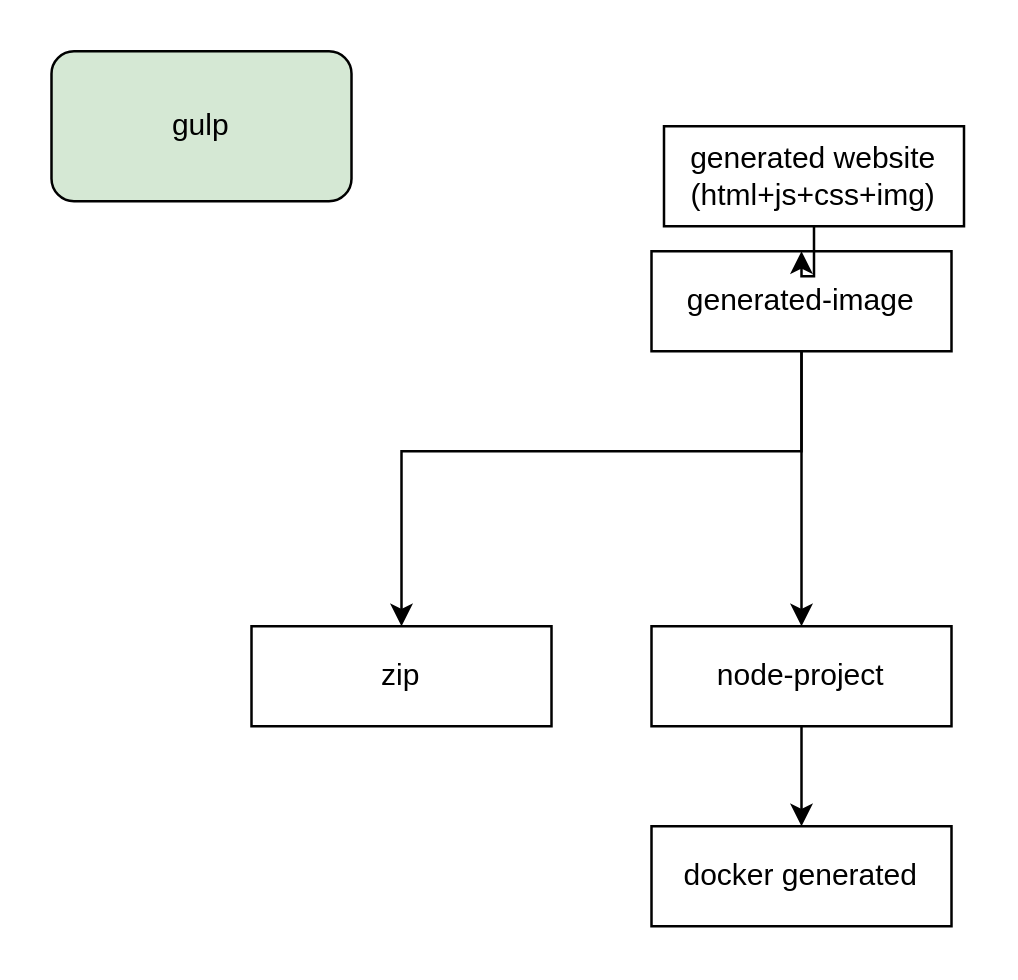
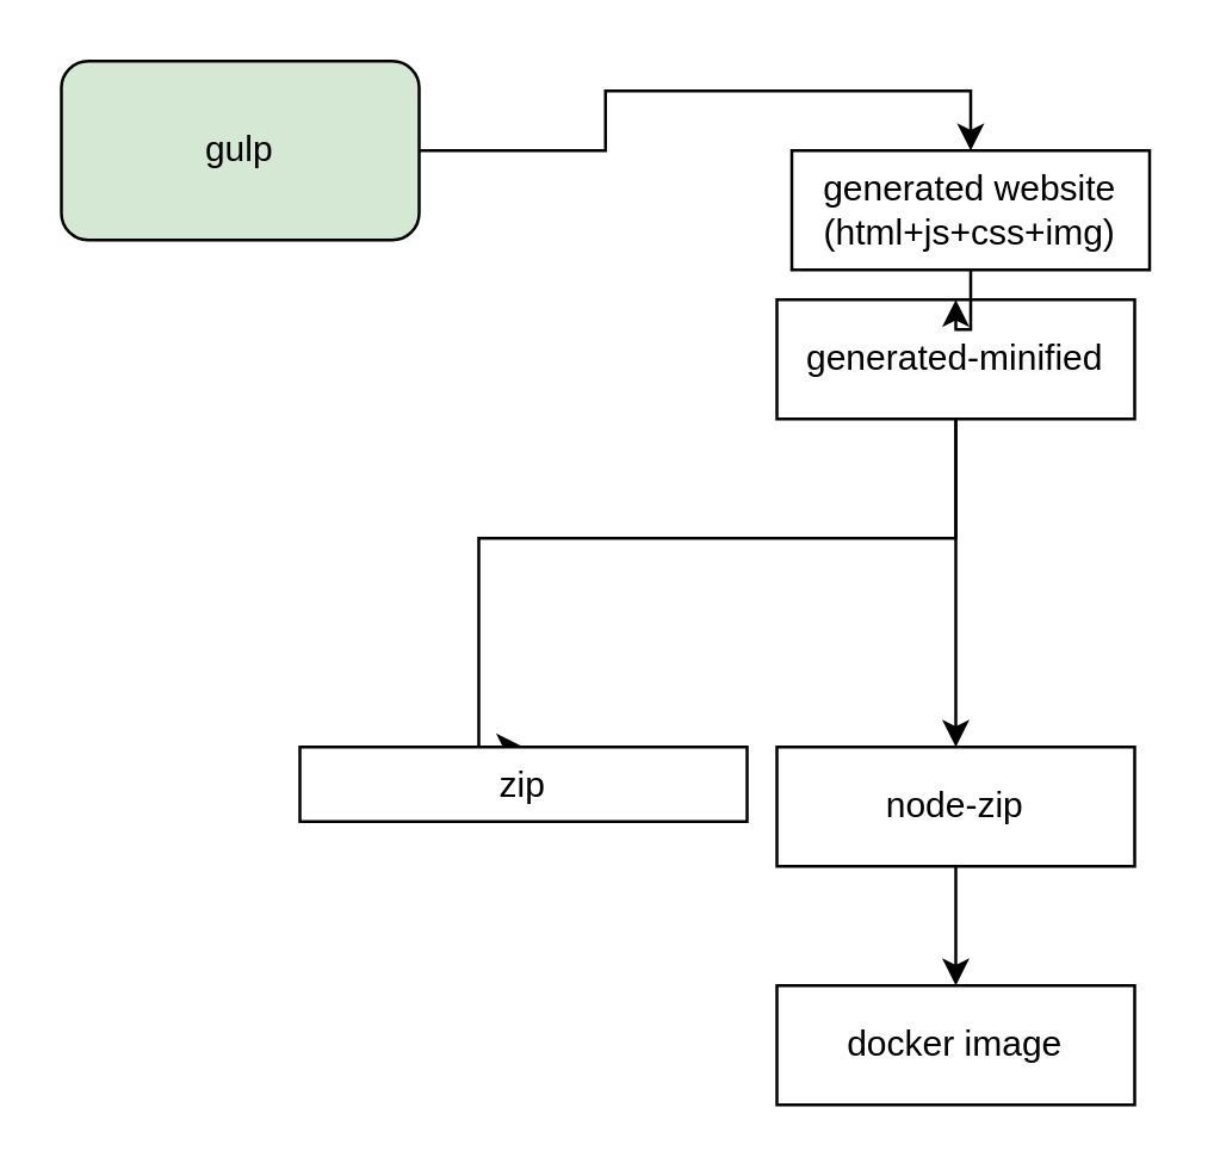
  <mxCell id="0" />
  <mxCell id="1" parent="0" />
  <mxCell id="2" style="edgeStyle=orthogonalEdgeStyle;rounded=0;orthogonalLoop=1;jettySize=auto;html=1;entryX=0.5;entryY=0;entryDx=0;entryDy=0;" edge="1" parent="1" source="4" target="8"><mxGeometry relative="1" as="geometry" /></mxCell>
  <mxCell id="3" style="edgeStyle=orthogonalEdgeStyle;rounded=0;orthogonalLoop=1;jettySize=auto;html=1;entryX=0.5;entryY=0;entryDx=0;entryDy=0;" edge="1" parent="1" source="4" target="9"><mxGeometry relative="1" as="geometry"><Array as="points"><mxPoint x="320" y="180" /><mxPoint x="160" y="180" /></Array></mxGeometry></mxCell>
- <mxCell id="4" value="generated-image" style="rounded=0;whiteSpace=wrap;html=1;" vertex="1" parent="1"><mxGeometry x="260" y="100" width="120" height="40" as="geometry" /></mxCell>
+ <mxCell id="4" value="generated-minified" style="rounded=0;whiteSpace=wrap;html=1;" vertex="1" parent="1"><mxGeometry x="260" y="100" width="120" height="40" as="geometry" /></mxCell>
+ <mxCell id="5" style="edgeStyle=orthogonalEdgeStyle;rounded=0;orthogonalLoop=1;jettySize=auto;html=1;entryX=0.5;entryY=0;entryDx=0;entryDy=0;" edge="1" parent="1" source="6" target="12"><mxGeometry relative="1" as="geometry" /></mxCell>
  <mxCell id="6" value="gulp" style="rounded=1;whiteSpace=wrap;html=1;fillColor=#d5e8d4;" vertex="1" parent="1"><mxGeometry x="20" y="20" width="120" height="60" as="geometry" /></mxCell>
  <mxCell id="7" style="edgeStyle=orthogonalEdgeStyle;rounded=0;orthogonalLoop=1;jettySize=auto;html=1;entryX=0.5;entryY=0;entryDx=0;entryDy=0;" edge="1" parent="1" source="8" target="10"><mxGeometry relative="1" as="geometry" /></mxCell>
- <mxCell id="8" value="node-project" style="rounded=0;whiteSpace=wrap;html=1;" vertex="1" parent="1"><mxGeometry x="260" y="250" width="120" height="40" as="geometry" /></mxCell>
- <mxCell id="9" value="zip" style="rounded=0;whiteSpace=wrap;html=1;" vertex="1" parent="1"><mxGeometry x="100" y="250" width="120" height="40" as="geometry" /></mxCell>
- <mxCell id="10" value="docker generated" style="rounded=0;whiteSpace=wrap;html=1;" vertex="1" parent="1"><mxGeometry x="260" y="330" width="120" height="40" as="geometry" /></mxCell>
+ <mxCell id="8" value="node-zip" style="rounded=0;whiteSpace=wrap;html=1;" vertex="1" parent="1"><mxGeometry x="260" y="250" width="120" height="40" as="geometry" /></mxCell>
+ <mxCell id="9" value="zip" style="rounded=0;whiteSpace=wrap;html=1;" vertex="1" parent="1"><mxGeometry x="100" y="250" width="150" height="25" as="geometry" /></mxCell>
+ <mxCell id="10" value="docker image" style="rounded=0;whiteSpace=wrap;html=1;" vertex="1" parent="1"><mxGeometry x="260" y="330" width="120" height="40" as="geometry" /></mxCell>
  <mxCell id="11" style="edgeStyle=orthogonalEdgeStyle;rounded=0;orthogonalLoop=1;jettySize=auto;html=1;entryX=0.5;entryY=0;entryDx=0;entryDy=0;" edge="1" parent="1" source="12" target="4"><mxGeometry relative="1" as="geometry" /></mxCell>
  <mxCell id="12" value="generated website&lt;br&gt;(html+js+css+img)" style="rounded=0;whiteSpace=wrap;html=1;" vertex="1" parent="1"><mxGeometry x="265" y="50" width="120" height="40" as="geometry" /></mxCell>
